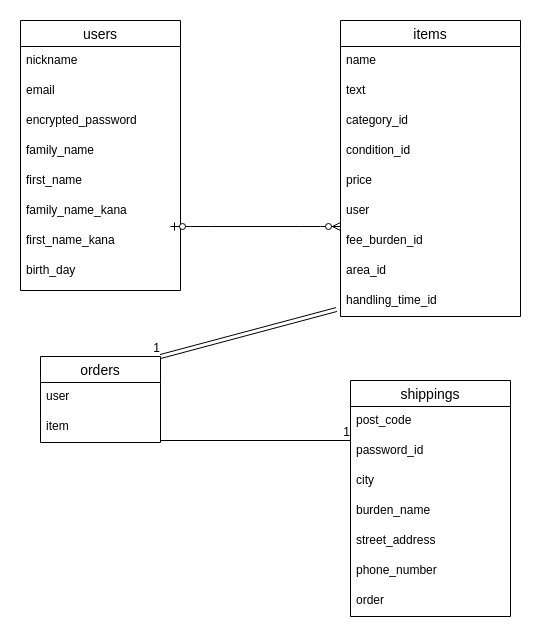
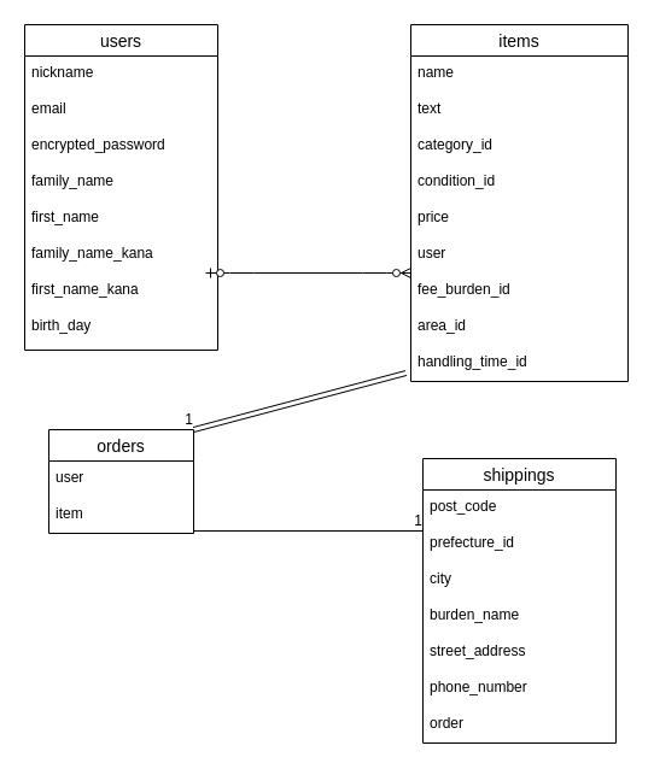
  <mxCell id="0" />
  <mxCell id="1" parent="0" />
  <mxCell id="2" value="users" style="swimlane;fontStyle=0;childLayout=stackLayout;horizontal=1;startSize=26;horizontalStack=0;resizeParent=1;resizeParentMax=0;resizeLast=0;collapsible=1;marginBottom=0;align=center;fontSize=14;" parent="1" vertex="1"><mxGeometry x="20" y="20" width="160" height="270" as="geometry" /></mxCell>
  <mxCell id="3" value="nickname" style="text;strokeColor=none;fillColor=none;spacingLeft=4;spacingRight=4;overflow=hidden;rotatable=0;points=[[0,0.5],[1,0.5]];portConstraint=eastwest;fontSize=12;" parent="2" vertex="1"><mxGeometry y="26" width="160" height="30" as="geometry" /></mxCell>
  <mxCell id="4" value="email" style="text;strokeColor=none;fillColor=none;spacingLeft=4;spacingRight=4;overflow=hidden;rotatable=0;points=[[0,0.5],[1,0.5]];portConstraint=eastwest;fontSize=12;" parent="2" vertex="1"><mxGeometry y="56" width="160" height="30" as="geometry" /></mxCell>
  <mxCell id="5" value="encrypted_password" style="text;strokeColor=none;fillColor=none;spacingLeft=4;spacingRight=4;overflow=hidden;rotatable=0;points=[[0,0.5],[1,0.5]];portConstraint=eastwest;fontSize=12;" parent="2" vertex="1"><mxGeometry y="86" width="160" height="30" as="geometry" /></mxCell>
  <mxCell id="6" value="family_name" style="text;strokeColor=none;fillColor=none;spacingLeft=4;spacingRight=4;overflow=hidden;rotatable=0;points=[[0,0.5],[1,0.5]];portConstraint=eastwest;fontSize=12;" parent="2" vertex="1"><mxGeometry y="116" width="160" height="30" as="geometry" /></mxCell>
  <mxCell id="7" value="first_name" style="text;strokeColor=none;fillColor=none;spacingLeft=4;spacingRight=4;overflow=hidden;rotatable=0;points=[[0,0.5],[1,0.5]];portConstraint=eastwest;fontSize=12;" parent="2" vertex="1"><mxGeometry y="146" width="160" height="30" as="geometry" /></mxCell>
  <mxCell id="8" value="family_name_kana" style="text;strokeColor=none;fillColor=none;spacingLeft=4;spacingRight=4;overflow=hidden;rotatable=0;points=[[0,0.5],[1,0.5]];portConstraint=eastwest;fontSize=12;" parent="2" vertex="1"><mxGeometry y="176" width="160" height="30" as="geometry" /></mxCell>
  <mxCell id="9" value="first_name_kana" style="text;strokeColor=none;fillColor=none;spacingLeft=4;spacingRight=4;overflow=hidden;rotatable=0;points=[[0,0.5],[1,0.5]];portConstraint=eastwest;fontSize=12;" parent="2" vertex="1"><mxGeometry y="206" width="160" height="30" as="geometry" /></mxCell>
  <mxCell id="10" value="birth_day" style="text;strokeColor=none;fillColor=none;spacingLeft=4;spacingRight=4;overflow=hidden;rotatable=0;points=[[0,0.5],[1,0.5]];portConstraint=eastwest;fontSize=12;" parent="2" vertex="1"><mxGeometry y="236" width="160" height="34" as="geometry" /></mxCell>
  <mxCell id="11" value="items" style="swimlane;fontStyle=0;childLayout=stackLayout;horizontal=1;startSize=26;horizontalStack=0;resizeParent=1;resizeParentMax=0;resizeLast=0;collapsible=1;marginBottom=0;align=center;fontSize=14;" parent="1" vertex="1"><mxGeometry x="340" y="20" width="180" height="296" as="geometry" /></mxCell>
  <mxCell id="12" value="name" style="text;strokeColor=none;fillColor=none;spacingLeft=4;spacingRight=4;overflow=hidden;rotatable=0;points=[[0,0.5],[1,0.5]];portConstraint=eastwest;fontSize=12;" parent="11" vertex="1"><mxGeometry y="26" width="180" height="30" as="geometry" /></mxCell>
  <mxCell id="13" value="text" style="text;strokeColor=none;fillColor=none;spacingLeft=4;spacingRight=4;overflow=hidden;rotatable=0;points=[[0,0.5],[1,0.5]];portConstraint=eastwest;fontSize=12;" parent="11" vertex="1"><mxGeometry y="56" width="180" height="30" as="geometry" /></mxCell>
  <mxCell id="14" value="category_id" style="text;strokeColor=none;fillColor=none;spacingLeft=4;spacingRight=4;overflow=hidden;rotatable=0;points=[[0,0.5],[1,0.5]];portConstraint=eastwest;fontSize=12;" parent="11" vertex="1"><mxGeometry y="86" width="180" height="30" as="geometry" /></mxCell>
  <mxCell id="15" value="condition_id" style="text;strokeColor=none;fillColor=none;spacingLeft=4;spacingRight=4;overflow=hidden;rotatable=0;points=[[0,0.5],[1,0.5]];portConstraint=eastwest;fontSize=12;" parent="11" vertex="1"><mxGeometry y="116" width="180" height="30" as="geometry" /></mxCell>
  <mxCell id="16" value="price" style="text;strokeColor=none;fillColor=none;spacingLeft=4;spacingRight=4;overflow=hidden;rotatable=0;points=[[0,0.5],[1,0.5]];portConstraint=eastwest;fontSize=12;" parent="11" vertex="1"><mxGeometry y="146" width="180" height="30" as="geometry" /></mxCell>
  <mxCell id="17" value="user" style="text;strokeColor=none;fillColor=none;spacingLeft=4;spacingRight=4;overflow=hidden;rotatable=0;points=[[0,0.5],[1,0.5]];portConstraint=eastwest;fontSize=12;" parent="11" vertex="1"><mxGeometry y="176" width="180" height="30" as="geometry" /></mxCell>
  <mxCell id="18" value="fee_burden_id" style="text;strokeColor=none;fillColor=none;spacingLeft=4;spacingRight=4;overflow=hidden;rotatable=0;points=[[0,0.5],[1,0.5]];portConstraint=eastwest;fontSize=12;" parent="11" vertex="1"><mxGeometry y="206" width="180" height="30" as="geometry" /></mxCell>
  <mxCell id="19" value="area_id" style="text;strokeColor=none;fillColor=none;spacingLeft=4;spacingRight=4;overflow=hidden;rotatable=0;points=[[0,0.5],[1,0.5]];portConstraint=eastwest;fontSize=12;" parent="11" vertex="1"><mxGeometry y="236" width="180" height="30" as="geometry" /></mxCell>
  <mxCell id="20" value="handling_time_id" style="text;strokeColor=none;fillColor=none;spacingLeft=4;spacingRight=4;overflow=hidden;rotatable=0;points=[[0,0.5],[1,0.5]];portConstraint=eastwest;fontSize=12;" parent="11" vertex="1"><mxGeometry y="266" width="180" height="30" as="geometry" /></mxCell>
  <mxCell id="21" value="shippings" style="swimlane;fontStyle=0;childLayout=stackLayout;horizontal=1;startSize=26;horizontalStack=0;resizeParent=1;resizeParentMax=0;resizeLast=0;collapsible=1;marginBottom=0;align=center;fontSize=14;" parent="1" vertex="1"><mxGeometry x="350" y="380" width="160" height="236" as="geometry" /></mxCell>
  <mxCell id="22" value="post_code" style="text;strokeColor=none;fillColor=none;spacingLeft=4;spacingRight=4;overflow=hidden;rotatable=0;points=[[0,0.5],[1,0.5]];portConstraint=eastwest;fontSize=12;" parent="21" vertex="1"><mxGeometry y="26" width="160" height="30" as="geometry" /></mxCell>
- <mxCell id="23" value="password_id" style="text;strokeColor=none;fillColor=none;spacingLeft=4;spacingRight=4;overflow=hidden;rotatable=0;points=[[0,0.5],[1,0.5]];portConstraint=eastwest;fontSize=12;" parent="21" vertex="1"><mxGeometry y="56" width="160" height="30" as="geometry" /></mxCell>
+ <mxCell id="23" value="prefecture_id" style="text;strokeColor=none;fillColor=none;spacingLeft=4;spacingRight=4;overflow=hidden;rotatable=0;points=[[0,0.5],[1,0.5]];portConstraint=eastwest;fontSize=12;" parent="21" vertex="1"><mxGeometry y="56" width="160" height="30" as="geometry" /></mxCell>
  <mxCell id="24" value="city" style="text;strokeColor=none;fillColor=none;spacingLeft=4;spacingRight=4;overflow=hidden;rotatable=0;points=[[0,0.5],[1,0.5]];portConstraint=eastwest;fontSize=12;" parent="21" vertex="1"><mxGeometry y="86" width="160" height="30" as="geometry" /></mxCell>
  <mxCell id="25" value="burden_name" style="text;strokeColor=none;fillColor=none;spacingLeft=4;spacingRight=4;overflow=hidden;rotatable=0;points=[[0,0.5],[1,0.5]];portConstraint=eastwest;fontSize=12;" parent="21" vertex="1"><mxGeometry y="116" width="160" height="30" as="geometry" /></mxCell>
  <mxCell id="26" value="street_address" style="text;strokeColor=none;fillColor=none;spacingLeft=4;spacingRight=4;overflow=hidden;rotatable=0;points=[[0,0.5],[1,0.5]];portConstraint=eastwest;fontSize=12;" parent="21" vertex="1"><mxGeometry y="146" width="160" height="30" as="geometry" /></mxCell>
  <mxCell id="27" value="phone_number" style="text;strokeColor=none;fillColor=none;spacingLeft=4;spacingRight=4;overflow=hidden;rotatable=0;points=[[0,0.5],[1,0.5]];portConstraint=eastwest;fontSize=12;" parent="21" vertex="1"><mxGeometry y="176" width="160" height="30" as="geometry" /></mxCell>
  <mxCell id="28" value="order" style="text;strokeColor=none;fillColor=none;spacingLeft=4;spacingRight=4;overflow=hidden;rotatable=0;points=[[0,0.5],[1,0.5]];portConstraint=eastwest;fontSize=12;" parent="21" vertex="1"><mxGeometry y="206" width="160" height="30" as="geometry" /></mxCell>
  <mxCell id="29" value="orders" style="swimlane;fontStyle=0;childLayout=stackLayout;horizontal=1;startSize=26;horizontalStack=0;resizeParent=1;resizeParentMax=0;resizeLast=0;collapsible=1;marginBottom=0;align=center;fontSize=14;" parent="1" vertex="1"><mxGeometry x="40" y="356" width="120" height="86" as="geometry" /></mxCell>
  <mxCell id="30" value="user" style="text;strokeColor=none;fillColor=none;spacingLeft=4;spacingRight=4;overflow=hidden;rotatable=0;points=[[0,0.5],[1,0.5]];portConstraint=eastwest;fontSize=12;" parent="29" vertex="1"><mxGeometry y="26" width="120" height="30" as="geometry" /></mxCell>
  <mxCell id="31" value="item" style="text;strokeColor=none;fillColor=none;spacingLeft=4;spacingRight=4;overflow=hidden;rotatable=0;points=[[0,0.5],[1,0.5]];portConstraint=eastwest;fontSize=12;" parent="29" vertex="1"><mxGeometry y="56" width="120" height="30" as="geometry" /></mxCell>
  <mxCell id="32" value="" style="shape=link;html=1;rounded=0;exitX=-0.022;exitY=0.767;exitDx=0;exitDy=0;exitPerimeter=0;entryX=1;entryY=0;entryDx=0;entryDy=0;" parent="1" source="20" target="29" edge="1"><mxGeometry relative="1" as="geometry"><mxPoint x="430" y="360" as="sourcePoint" /><mxPoint x="430" y="390" as="targetPoint" /></mxGeometry></mxCell>
  <mxCell id="33" value="1" style="resizable=0;html=1;align=right;verticalAlign=bottom;" parent="32" connectable="0" vertex="1"><mxGeometry x="1" relative="1" as="geometry" /></mxCell>
  <mxCell id="34" value="" style="edgeStyle=entityRelationEdgeStyle;fontSize=12;html=1;endArrow=ERzeroToMany;startArrow=ERzeroToOne;" parent="1" edge="1"><mxGeometry width="100" height="100" relative="1" as="geometry"><mxPoint x="170" y="226" as="sourcePoint" /><mxPoint x="340" y="226" as="targetPoint" /></mxGeometry></mxCell>
  <mxCell id="35" value="" style="endArrow=none;html=1;rounded=0;" parent="1" edge="1"><mxGeometry relative="1" as="geometry"><mxPoint x="160" y="440" as="sourcePoint" /><mxPoint x="350" y="440" as="targetPoint" /></mxGeometry></mxCell>
  <mxCell id="36" value="1" style="resizable=0;html=1;align=right;verticalAlign=bottom;" parent="35" connectable="0" vertex="1"><mxGeometry x="1" relative="1" as="geometry" /></mxCell>
